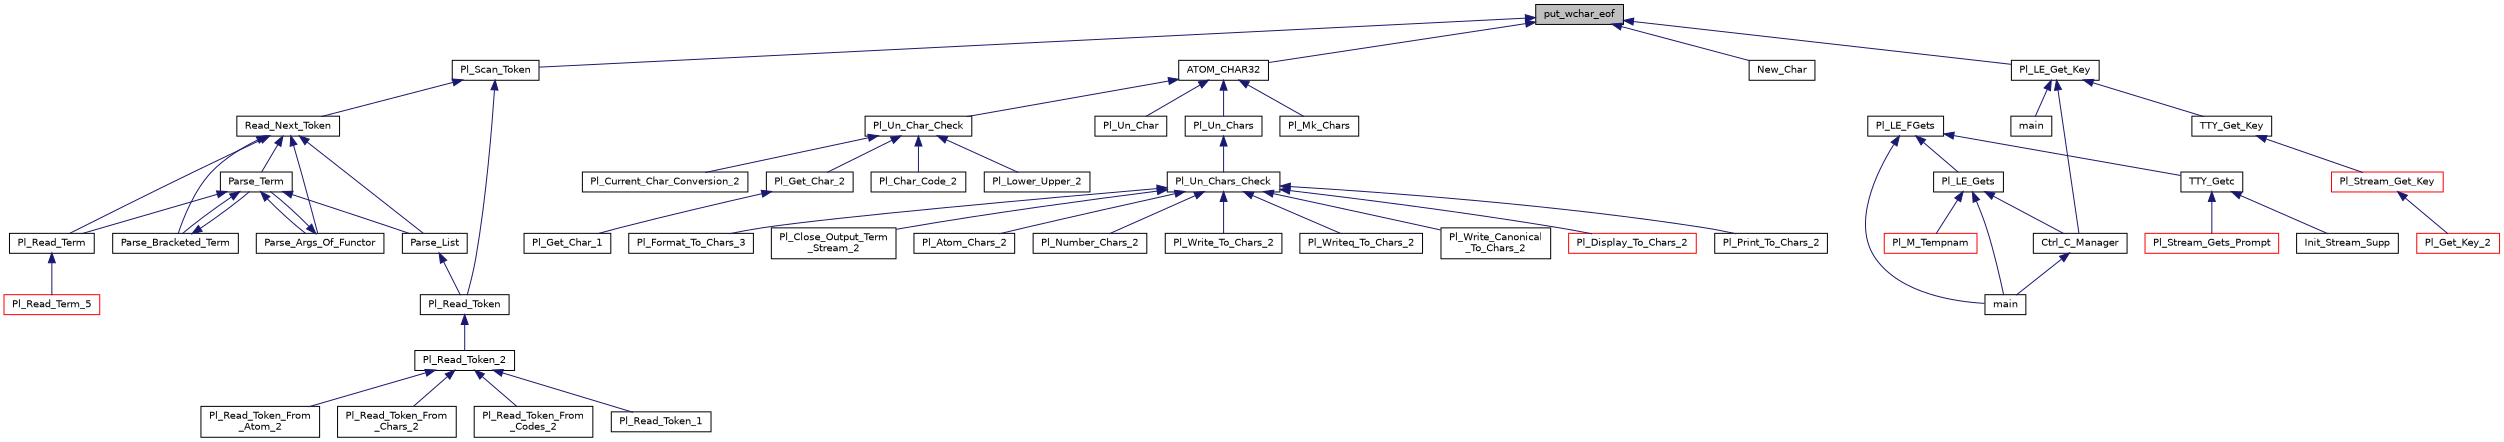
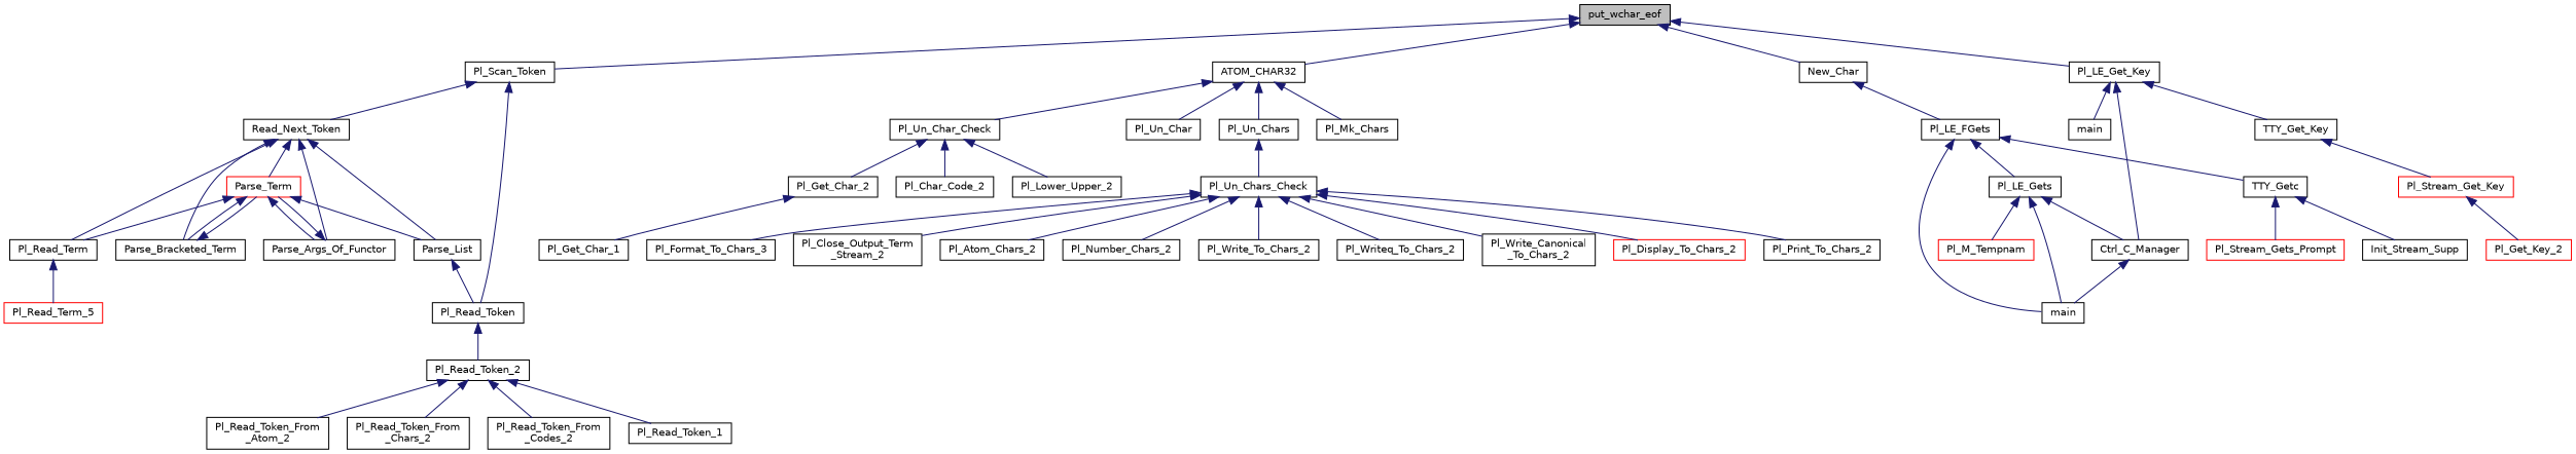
  digraph {
    rankdir=TB
    node [color=black fillcolor=white fontname=Helvetica fontsize=10 shape=record style=filled]
    edge [color=midnightblue dir=back fontname=Helvetica fontsize=10 labelfontname=Helvetica labelfontsize=10 style=solid]
    n1 [fillcolor=grey75 fontcolor=black height=0.2 label=put_wchar_eof width=0.4]
    n2 [height=0.2 label=Pl_Scan_Token width=0.4]
    n3 [height=0.2 label=ATOM_CHAR32 width=0.4]
    n4 [height=0.2 label=New_Char width=0.4]
    n5 [height=0.2 label=Pl_LE_Get_Key width=0.4]
    n6 [height=0.2 label=Pl_Get_Char_2 width=0.4]
    n7 [height=0.2 label=Pl_Get_Char_1 width=0.4]
    n8 [height=0.2 label=Read_Next_Token width=0.4]
    n9 [height=0.2 label=Pl_Read_Token width=0.4]
    n10 [height=0.2 label=Pl_Un_Char_Check width=0.4]
    n11 [height=0.2 label=Pl_Un_Char width=0.4]
    n12 [height=0.2 label=Pl_Un_Chars width=0.4]
    n13 [height=0.2 label=Pl_Mk_Chars width=0.4]
    n14 [height=0.2 label=Pl_LE_FGets width=0.4]
    n15 [height=0.2 label=Ctrl_C_Manager width=0.4]
    n16 [height=0.2 label=TTY_Get_Key width=0.4]
    n17 [height=0.2 label=main width=0.4]
    n18 [height=0.2 label=Pl_Read_Term width=0.4]
-   n19 [height=0.2 label=Parse_Term width=0.4]
+   n19 [color=red height=0.2 label=Parse_Term width=0.4]
    n20 [height=0.2 label=Parse_Args_Of_Functor width=0.4]
    n21 [height=0.2 label=Parse_Bracketed_Term width=0.4]
    n22 [height=0.2 label=Parse_List width=0.4]
    n23 [height=0.2 label=Pl_Read_Token_2 width=0.4]
    n24 [color=red height=0.2 label=Pl_Read_Term_5 width=0.4]
    n25 [height=0.2 label="Pl_Read_Token_From\l_Atom_2" width=0.4]
    n26 [height=0.2 label="Pl_Read_Token_From\l_Chars_2" width=0.4]
    n27 [height=0.2 label="Pl_Read_Token_From\l_Codes_2" width=0.4]
    n28 [height=0.2 label=Pl_Read_Token_1 width=0.4]
    n29 [height=0.2 label=Pl_Char_Code_2 width=0.4]
    n30 [height=0.2 label=Pl_Lower_Upper_2 width=0.4]
-   n31 [height=0.2 label=Pl_Current_Char_Conversion_2 width=0.4]
    n32 [height=0.2 label=Pl_Un_Chars_Check width=0.4]
    n33 [height=0.2 label=Pl_Atom_Chars_2 width=0.4]
    n34 [height=0.2 label=Pl_Number_Chars_2 width=0.4]
    n35 [height=0.2 label=Pl_Write_To_Chars_2 width=0.4]
    n36 [height=0.2 label=Pl_Writeq_To_Chars_2 width=0.4]
    n37 [height=0.2 label="Pl_Write_Canonical\l_To_Chars_2" width=0.4]
    n38 [color=red height=0.2 label=Pl_Display_To_Chars_2 width=0.4]
    n39 [height=0.2 label=Pl_Print_To_Chars_2 width=0.4]
    n40 [height=0.2 label=Pl_Format_To_Chars_3 width=0.4]
    n41 [height=0.2 label="Pl_Close_Output_Term\l_Stream_2" width=0.4]
    n42 [height=0.2 label=TTY_Getc width=0.4]
    n43 [height=0.2 label=Pl_LE_Gets width=0.4]
    n44 [height=0.2 label=main width=0.4]
    n45 [height=0.2 label=Init_Stream_Supp width=0.4]
    n46 [color=red height=0.2 label=Pl_Stream_Gets_Prompt width=0.4]
    n47 [color=red height=0.2 label=Pl_M_Tempnam width=0.4]
    n48 [color=red height=0.2 label=Pl_Stream_Get_Key width=0.4]
    n49 [color=red height=0.2 label=Pl_Get_Key_2 width=0.4]
    n1 -> n2
    n1 -> n3
    n1 -> n4
    n1 -> n5
    n2 -> n8
    n2 -> n9
    n3 -> n10
    n3 -> n11
    n3 -> n12
    n3 -> n13
+   n4 -> n14
    n5 -> n15
    n5 -> n16
    n5 -> n17
    n6 -> n7
    n8 -> n18
    n8 -> n19
    n8 -> n20
    n8 -> n21
    n8 -> n22
    n9 -> n23
    n10 -> n6
    n10 -> n29
    n10 -> n30
-   n10 -> n31
    n12 -> n32
    n14 -> n42
    n14 -> n43
    n14 -> n44
    n15 -> n44
    n16 -> n48
    n18 -> n24
    n19 -> n18
    n19 -> n20
    n19 -> n21
    n19 -> n22
    n20 -> n19
    n21 -> n19
    n22 -> n9
    n23 -> n25
    n23 -> n26
    n23 -> n27
    n23 -> n28
    n32 -> n33
    n32 -> n34
    n32 -> n35
    n32 -> n36
    n32 -> n37
    n32 -> n38
    n32 -> n39
    n32 -> n40
    n32 -> n41
    n42 -> n45
    n42 -> n46
    n43 -> n15
    n43 -> n44
    n43 -> n47
    n48 -> n49
  }
